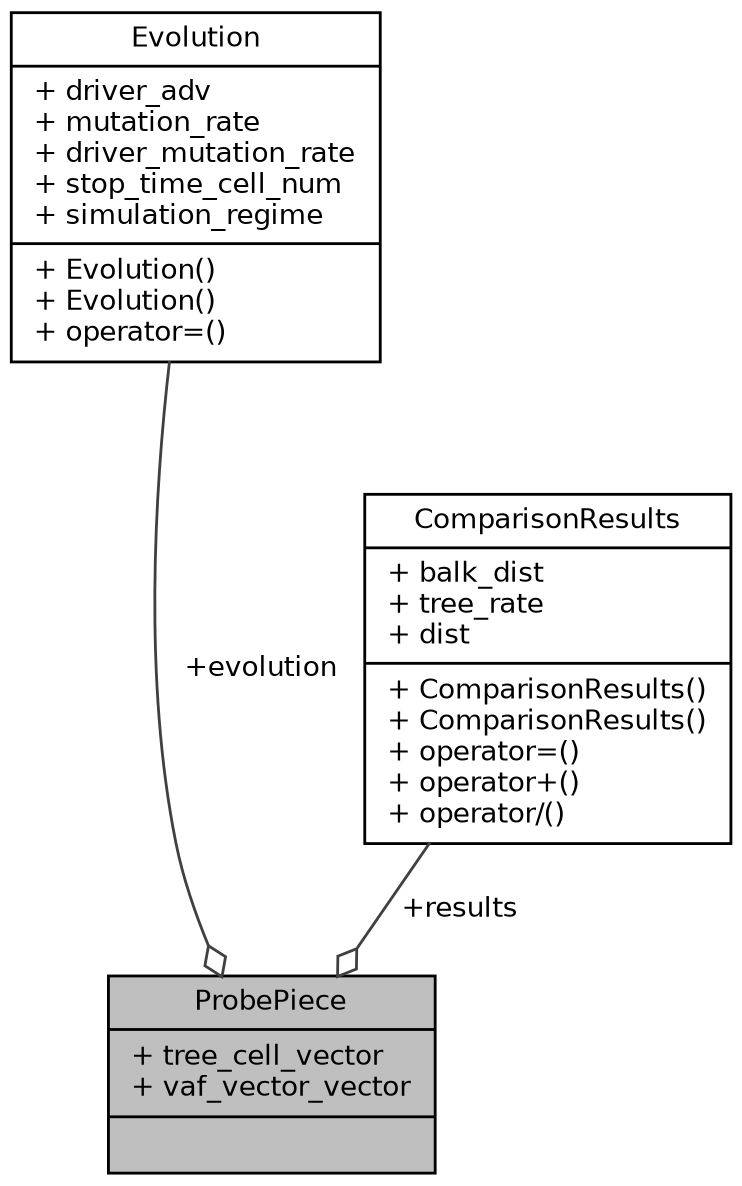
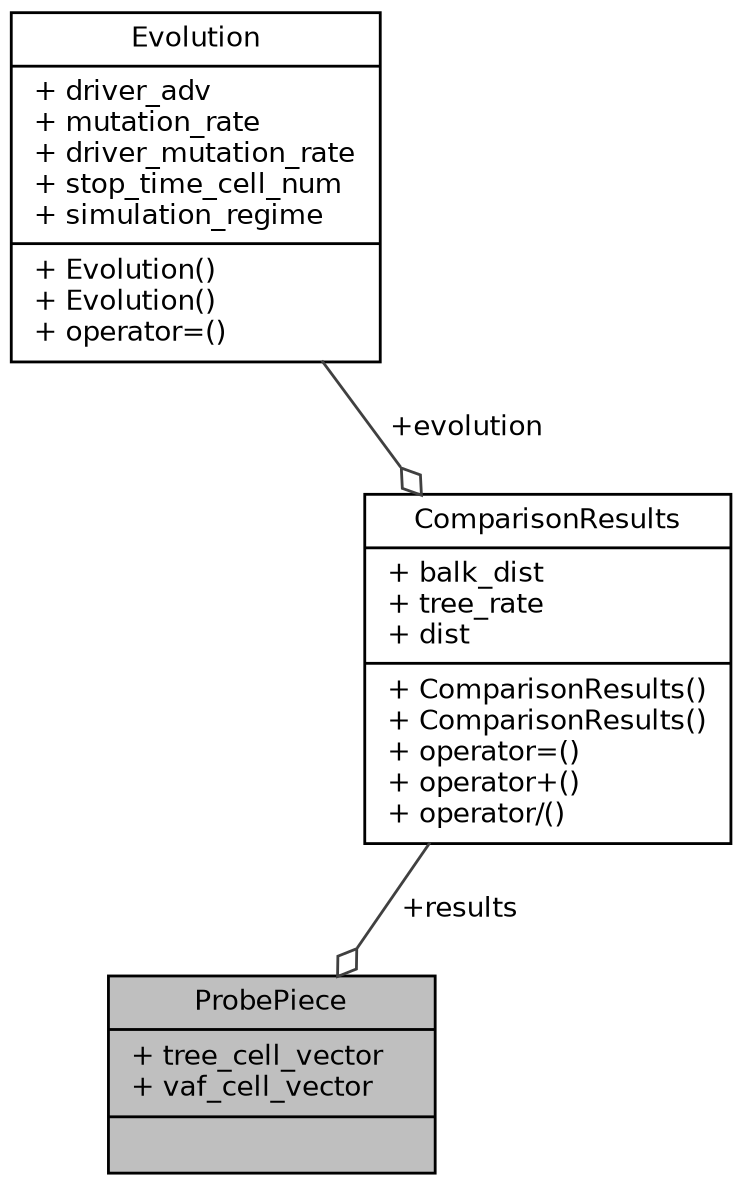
  digraph {
    node [color=black fillcolor=white fontname=Helvetica fontsize=10 shape=record style=filled]
    edge [arrowhead=odiamond color=grey25 fontname=Helvetica fontsize=10 labelfontname=Helvetica labelfontsize=10 style=solid]
-   n1 [fillcolor=grey75 fontcolor=black height=0.2 label="{ProbePiece\n|+ tree_cell_vector\l+ vaf_vector_vector\l|}" width=0.4]
+   n1 [fillcolor=grey75 fontcolor=black height=0.2 label="{ProbePiece\n|+ tree_cell_vector\l+ vaf_cell_vector\l|}" width=0.4]
    n2 [height=0.2 label="{ComparisonResults\n|+ balk_dist\l+ tree_rate\l+ dist\l|+ ComparisonResults()\l+ ComparisonResults()\l+ operator=()\l+ operator+()\l+ operator/()\l}" width=0.4]
    n3 [height=0.2 label="{Evolution\n|+ driver_adv\l+ mutation_rate\l+ driver_mutation_rate\l+ stop_time_cell_num\l+ simulation_regime\l|+ Evolution()\l+ Evolution()\l+ operator=()\l}" width=0.4]
    n2 -> n1 [label=" +results"]
-   n3 -> n1 [label=" +evolution"]
+   n3 -> n2 [label=" +evolution"]
  }
